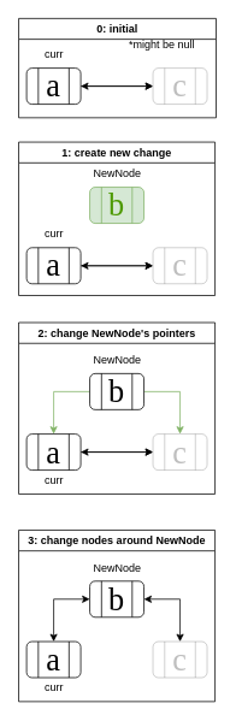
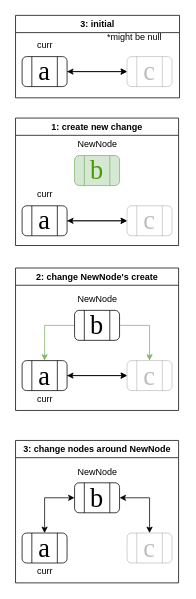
  <mxCell id="0" />
  <mxCell id="1" parent="0" />
- <mxCell id="2" value="0: initial" style="swimlane;whiteSpace=wrap;html=1;" vertex="1" parent="1"><mxGeometry x="20" y="20" width="218.75" height="110" as="geometry" /></mxCell>
+ <mxCell id="2" value="3: initial" style="swimlane;whiteSpace=wrap;html=1;" vertex="1" parent="1"><mxGeometry x="20" y="20" width="218.75" height="110" as="geometry" /></mxCell>
  <mxCell id="3" value="" style="edgeStyle=orthogonalEdgeStyle;rounded=0;orthogonalLoop=1;jettySize=auto;html=1;" edge="1" parent="2" source="5" target="6"><mxGeometry relative="1" as="geometry" /></mxCell>
  <mxCell id="4" value="" style="edgeStyle=orthogonalEdgeStyle;rounded=0;orthogonalLoop=1;jettySize=auto;html=1;startArrow=classic;startFill=1;" edge="1" parent="2" source="5" target="6"><mxGeometry relative="1" as="geometry" /></mxCell>
  <mxCell id="5" value="&lt;font face=&quot;Fira Code Light&quot; style=&quot;font-size: 35px;&quot;&gt;a&lt;/font&gt;" style="shape=process;whiteSpace=wrap;html=1;backgroundOutline=1;rounded=1;size=0.222;" vertex="1" parent="2"><mxGeometry x="8.75" y="55" width="60" height="40" as="geometry" /></mxCell>
  <mxCell id="6" value="&lt;font face=&quot;Fira Code Light&quot;&gt;&lt;span style=&quot;font-size: 35px;&quot;&gt;c&lt;/span&gt;&lt;/font&gt;" style="shape=process;whiteSpace=wrap;html=1;backgroundOutline=1;rounded=1;size=0.222;opacity=25;textOpacity=25;" vertex="1" parent="2"><mxGeometry x="148.75" y="55" width="60" height="40" as="geometry" /></mxCell>
  <mxCell id="7" value="curr" style="text;html=1;align=center;verticalAlign=middle;resizable=0;points=[];autosize=1;strokeColor=none;fillColor=none;" vertex="1" parent="2"><mxGeometry x="18.75" y="25" width="40" height="30" as="geometry" /></mxCell>
  <mxCell id="8" value="*might be null" style="text;html=1;align=center;verticalAlign=middle;whiteSpace=wrap;rounded=0;" vertex="1" parent="2"><mxGeometry x="118.75" y="15" width="80" height="30" as="geometry" /></mxCell>
  <mxCell id="9" value="1: create new change" style="swimlane;whiteSpace=wrap;html=1;" vertex="1" parent="1"><mxGeometry x="20" y="157" width="217.5" height="170" as="geometry" /></mxCell>
  <mxCell id="10" value="" style="edgeStyle=orthogonalEdgeStyle;rounded=0;orthogonalLoop=1;jettySize=auto;html=1;" edge="1" parent="9" source="12" target="13"><mxGeometry relative="1" as="geometry" /></mxCell>
  <mxCell id="11" value="" style="edgeStyle=orthogonalEdgeStyle;rounded=0;orthogonalLoop=1;jettySize=auto;html=1;startArrow=classic;startFill=1;" edge="1" parent="9" source="12" target="13"><mxGeometry relative="1" as="geometry" /></mxCell>
  <mxCell id="12" value="&lt;font face=&quot;Fira Code Light&quot; style=&quot;font-size: 35px;&quot;&gt;a&lt;/font&gt;" style="shape=process;whiteSpace=wrap;html=1;backgroundOutline=1;rounded=1;size=0.222;" vertex="1" parent="9"><mxGeometry x="8.75" y="117" width="60" height="40" as="geometry" /></mxCell>
  <mxCell id="13" value="&lt;font face=&quot;Fira Code Light&quot;&gt;&lt;span style=&quot;font-size: 35px;&quot;&gt;c&lt;/span&gt;&lt;/font&gt;" style="shape=process;whiteSpace=wrap;html=1;backgroundOutline=1;rounded=1;size=0.222;opacity=25;textOpacity=25;" vertex="1" parent="9"><mxGeometry x="148.75" y="117" width="60" height="40" as="geometry" /></mxCell>
  <mxCell id="14" value="&lt;font color=&quot;#4d9900&quot; face=&quot;Fira Code Light&quot;&gt;&lt;span style=&quot;font-size: 35px;&quot;&gt;b&lt;/span&gt;&lt;/font&gt;" style="shape=process;whiteSpace=wrap;html=1;backgroundOutline=1;rounded=1;size=0.222;fillColor=#d5e8d4;strokeColor=#82b366;" vertex="1" parent="9"><mxGeometry x="78.75" y="50" width="60" height="40" as="geometry" /></mxCell>
  <mxCell id="15" value="NewNode" style="text;html=1;align=center;verticalAlign=middle;resizable=0;points=[];autosize=1;strokeColor=none;fillColor=none;" vertex="1" parent="9"><mxGeometry x="68.75" y="20" width="80" height="30" as="geometry" /></mxCell>
  <mxCell id="16" value="curr" style="text;html=1;align=center;verticalAlign=middle;resizable=0;points=[];autosize=1;strokeColor=none;fillColor=none;" vertex="1" parent="9"><mxGeometry x="18.75" y="87" width="40" height="30" as="geometry" /></mxCell>
- <mxCell id="17" value="2: change NewNode's pointers" style="swimlane;whiteSpace=wrap;html=1;" vertex="1" parent="1"><mxGeometry x="20" y="357" width="217.5" height="190" as="geometry" /></mxCell>
+ <mxCell id="17" value="2: change NewNode's create" style="swimlane;whiteSpace=wrap;html=1;" vertex="1" parent="1"><mxGeometry x="20" y="357" width="217.5" height="190" as="geometry" /></mxCell>
  <mxCell id="18" value="" style="edgeStyle=orthogonalEdgeStyle;rounded=0;orthogonalLoop=1;jettySize=auto;html=1;" edge="1" parent="17" source="20" target="21"><mxGeometry relative="1" as="geometry" /></mxCell>
  <mxCell id="19" value="" style="edgeStyle=orthogonalEdgeStyle;rounded=0;orthogonalLoop=1;jettySize=auto;html=1;startArrow=classic;startFill=1;" edge="1" parent="17" source="20" target="21"><mxGeometry relative="1" as="geometry" /></mxCell>
  <mxCell id="20" value="&lt;font face=&quot;Fira Code Light&quot; style=&quot;font-size: 35px;&quot;&gt;a&lt;/font&gt;" style="shape=process;whiteSpace=wrap;html=1;backgroundOutline=1;rounded=1;size=0.222;" vertex="1" parent="17"><mxGeometry x="8.75" y="123.5" width="60" height="40" as="geometry" /></mxCell>
  <mxCell id="21" value="&lt;font face=&quot;Fira Code Light&quot;&gt;&lt;span style=&quot;font-size: 35px;&quot;&gt;c&lt;/span&gt;&lt;/font&gt;" style="shape=process;whiteSpace=wrap;html=1;backgroundOutline=1;rounded=1;size=0.222;opacity=25;textOpacity=25;" vertex="1" parent="17"><mxGeometry x="148.75" y="123.5" width="60" height="40" as="geometry" /></mxCell>
  <mxCell id="22" style="edgeStyle=orthogonalEdgeStyle;rounded=0;orthogonalLoop=1;jettySize=auto;html=1;exitX=1;exitY=0.5;exitDx=0;exitDy=0;entryX=0.5;entryY=0;entryDx=0;entryDy=0;fillColor=#d5e8d4;strokeColor=#82b366;" edge="1" parent="17" source="24" target="21"><mxGeometry relative="1" as="geometry" /></mxCell>
  <mxCell id="23" style="edgeStyle=orthogonalEdgeStyle;rounded=0;orthogonalLoop=1;jettySize=auto;html=1;exitX=0;exitY=0.5;exitDx=0;exitDy=0;entryX=0.5;entryY=0;entryDx=0;entryDy=0;fillColor=#d5e8d4;strokeColor=#82b366;" edge="1" parent="17" source="24" target="20"><mxGeometry relative="1" as="geometry" /></mxCell>
  <mxCell id="24" value="&lt;font face=&quot;Fira Code Light&quot; style=&quot;font-size: 35px;&quot;&gt;b&lt;/font&gt;" style="shape=process;whiteSpace=wrap;html=1;backgroundOutline=1;rounded=1;size=0.222;" vertex="1" parent="17"><mxGeometry x="78.75" y="56.5" width="60" height="40" as="geometry" /></mxCell>
  <mxCell id="25" value="NewNode" style="text;html=1;align=center;verticalAlign=middle;resizable=0;points=[];autosize=1;strokeColor=none;fillColor=none;" vertex="1" parent="17"><mxGeometry x="68.75" y="26.5" width="80" height="30" as="geometry" /></mxCell>
  <mxCell id="26" value="curr" style="text;html=1;align=center;verticalAlign=middle;resizable=0;points=[];autosize=1;strokeColor=none;fillColor=none;" vertex="1" parent="17"><mxGeometry x="18.75" y="160" width="40" height="30" as="geometry" /></mxCell>
  <mxCell id="27" value="3: change nodes around NewNode" style="swimlane;whiteSpace=wrap;html=1;" vertex="1" parent="1"><mxGeometry x="20" y="587" width="217.5" height="190" as="geometry" /></mxCell>
  <mxCell id="28" style="edgeStyle=orthogonalEdgeStyle;rounded=0;orthogonalLoop=1;jettySize=auto;html=1;exitX=0.5;exitY=0;exitDx=0;exitDy=0;entryX=0;entryY=0.5;entryDx=0;entryDy=0;startArrow=classic;startFill=1;" edge="1" parent="27" source="29" target="32"><mxGeometry relative="1" as="geometry" /></mxCell>
  <mxCell id="29" value="&lt;font face=&quot;Fira Code Light&quot; style=&quot;font-size: 35px;&quot;&gt;a&lt;/font&gt;" style="shape=process;whiteSpace=wrap;html=1;backgroundOutline=1;rounded=1;size=0.222;" vertex="1" parent="27"><mxGeometry x="8.75" y="123.5" width="60" height="40" as="geometry" /></mxCell>
  <mxCell id="30" value="&lt;font face=&quot;Fira Code Light&quot;&gt;&lt;span style=&quot;font-size: 35px;&quot;&gt;c&lt;/span&gt;&lt;/font&gt;" style="shape=process;whiteSpace=wrap;html=1;backgroundOutline=1;rounded=1;size=0.222;opacity=25;textOpacity=25;" vertex="1" parent="27"><mxGeometry x="148.75" y="123.5" width="60" height="40" as="geometry" /></mxCell>
  <mxCell id="31" style="edgeStyle=orthogonalEdgeStyle;rounded=0;orthogonalLoop=1;jettySize=auto;html=1;exitX=1;exitY=0.5;exitDx=0;exitDy=0;entryX=0.5;entryY=0;entryDx=0;entryDy=0;startArrow=classic;startFill=1;" edge="1" parent="27" source="32" target="30"><mxGeometry relative="1" as="geometry" /></mxCell>
  <mxCell id="32" value="&lt;font face=&quot;Fira Code Light&quot; style=&quot;font-size: 35px;&quot;&gt;b&lt;/font&gt;" style="shape=process;whiteSpace=wrap;html=1;backgroundOutline=1;rounded=1;size=0.222;" vertex="1" parent="27"><mxGeometry x="78.75" y="56.5" width="60" height="40" as="geometry" /></mxCell>
  <mxCell id="33" value="NewNode" style="text;html=1;align=center;verticalAlign=middle;resizable=0;points=[];autosize=1;strokeColor=none;fillColor=none;" vertex="1" parent="27"><mxGeometry x="68.75" y="26.5" width="80" height="30" as="geometry" /></mxCell>
  <mxCell id="34" value="curr" style="text;html=1;align=center;verticalAlign=middle;resizable=0;points=[];autosize=1;strokeColor=none;fillColor=none;" vertex="1" parent="27"><mxGeometry x="18.75" y="160" width="40" height="30" as="geometry" /></mxCell>
